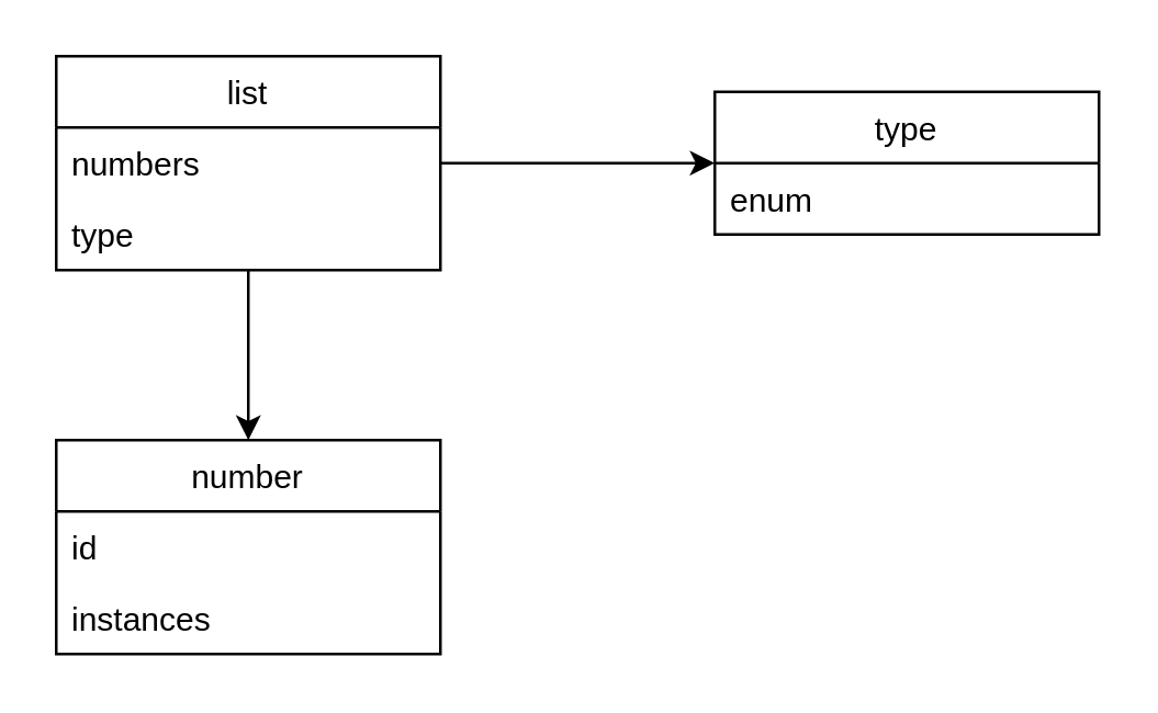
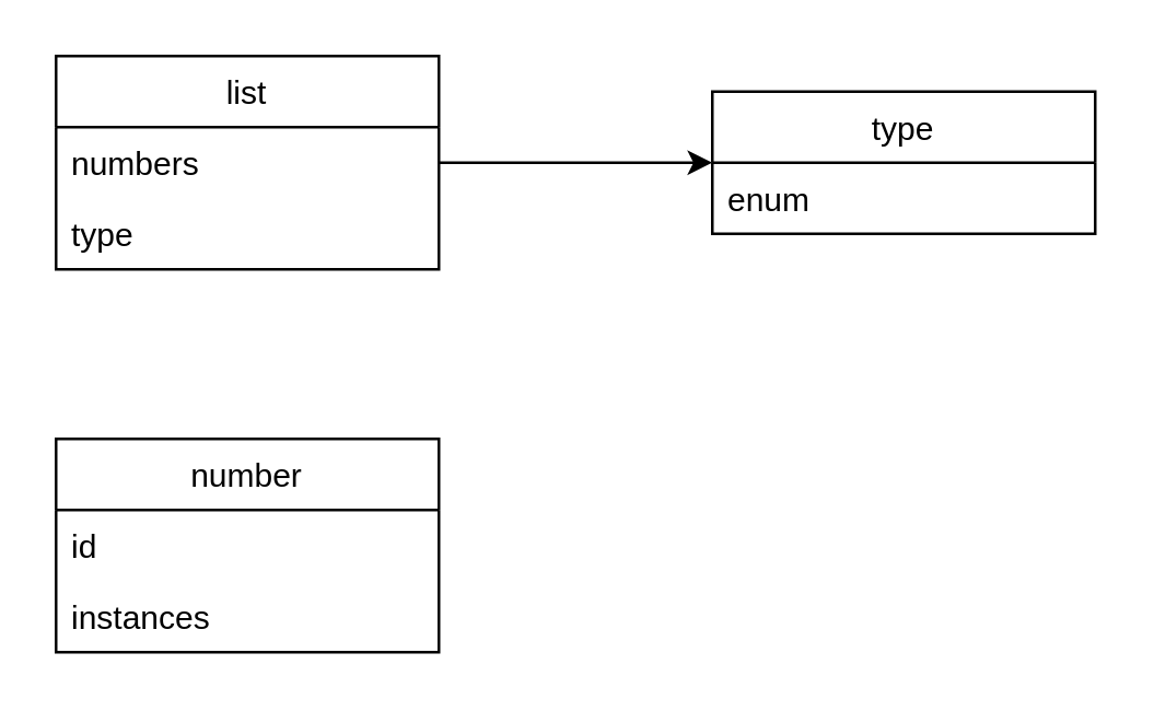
  <mxCell id="0" />
  <mxCell id="1" parent="0" />
  <mxCell id="2" value="number" style="swimlane;fontStyle=0;childLayout=stackLayout;horizontal=1;startSize=26;fillColor=none;horizontalStack=0;resizeParent=1;resizeParentMax=0;resizeLast=0;collapsible=1;marginBottom=0;" vertex="1" parent="1"><mxGeometry x="20" y="160" width="140" height="78" as="geometry" /></mxCell>
  <mxCell id="3" value="id" style="text;strokeColor=none;fillColor=none;align=left;verticalAlign=top;spacingLeft=4;spacingRight=4;overflow=hidden;rotatable=0;points=[[0,0.5],[1,0.5]];portConstraint=eastwest;" vertex="1" parent="2"><mxGeometry y="26" width="140" height="26" as="geometry" /></mxCell>
  <mxCell id="4" value="instances" style="text;strokeColor=none;fillColor=none;align=left;verticalAlign=top;spacingLeft=4;spacingRight=4;overflow=hidden;rotatable=0;points=[[0,0.5],[1,0.5]];portConstraint=eastwest;" vertex="1" parent="2"><mxGeometry y="52" width="140" height="26" as="geometry" /></mxCell>
  <mxCell id="5" value="list" style="swimlane;fontStyle=0;childLayout=stackLayout;horizontal=1;startSize=26;fillColor=none;horizontalStack=0;resizeParent=1;resizeParentMax=0;resizeLast=0;collapsible=1;marginBottom=0;" vertex="1" parent="1"><mxGeometry x="20" y="20" width="140" height="78" as="geometry" /></mxCell>
  <mxCell id="6" value="numbers" style="text;strokeColor=none;fillColor=none;align=left;verticalAlign=top;spacingLeft=4;spacingRight=4;overflow=hidden;rotatable=0;points=[[0,0.5],[1,0.5]];portConstraint=eastwest;" vertex="1" parent="5"><mxGeometry y="26" width="140" height="26" as="geometry" /></mxCell>
  <mxCell id="7" value="type" style="text;strokeColor=none;fillColor=none;align=left;verticalAlign=top;spacingLeft=4;spacingRight=4;overflow=hidden;rotatable=0;points=[[0,0.5],[1,0.5]];portConstraint=eastwest;" vertex="1" parent="5"><mxGeometry y="52" width="140" height="26" as="geometry" /></mxCell>
  <mxCell id="8" value="type" style="swimlane;fontStyle=0;childLayout=stackLayout;horizontal=1;startSize=26;fillColor=none;horizontalStack=0;resizeParent=1;resizeParentMax=0;resizeLast=0;collapsible=1;marginBottom=0;" vertex="1" parent="1"><mxGeometry x="260" y="33" width="140" height="52" as="geometry" /></mxCell>
  <mxCell id="9" value="enum" style="text;strokeColor=none;fillColor=none;align=left;verticalAlign=top;spacingLeft=4;spacingRight=4;overflow=hidden;rotatable=0;points=[[0,0.5],[1,0.5]];portConstraint=eastwest;" vertex="1" parent="8"><mxGeometry y="26" width="140" height="26" as="geometry" /></mxCell>
- <mxCell id="10" value="" style="endArrow=classic;html=1;rounded=0;" edge="1" parent="1" source="5" target="2"><mxGeometry width="50" height="50" relative="1" as="geometry"><mxPoint x="-80" y="520" as="sourcePoint" /><mxPoint x="-30" y="470" as="targetPoint" /></mxGeometry></mxCell>
  <mxCell id="11" value="" style="endArrow=classic;html=1;rounded=0;" edge="1" parent="1" source="5" target="8"><mxGeometry width="50" height="50" relative="1" as="geometry"><mxPoint x="390" y="280" as="sourcePoint" /><mxPoint x="440" y="230" as="targetPoint" /></mxGeometry></mxCell>
